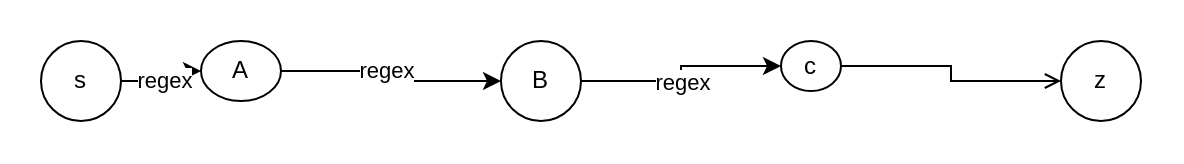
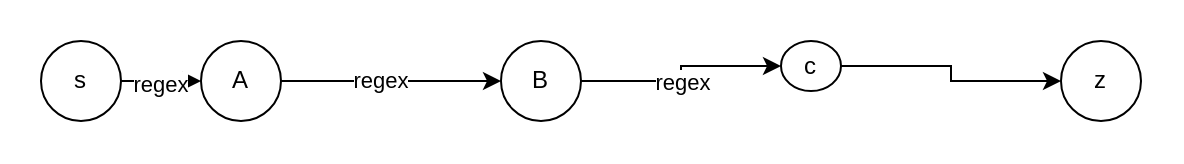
  <mxCell id="0" />
  <mxCell id="1" parent="0" />
  <mxCell id="2" style="edgeStyle=orthogonalEdgeStyle;rounded=0;orthogonalLoop=1;jettySize=auto;html=1;entryX=0;entryY=0.5;entryDx=0;entryDy=0;" parent="1" source="4" target="7" edge="1"><mxGeometry relative="1" as="geometry" /></mxCell>
  <mxCell id="3" value="regex" style="edgeLabel;html=1;align=center;verticalAlign=middle;resizable=0;points=[];" parent="2" vertex="1" connectable="0"><mxGeometry x="-0.103" y="1" relative="1" as="geometry"><mxPoint as="offset" /></mxGeometry></mxCell>
- <mxCell id="4" value="A" style="ellipse;whiteSpace=wrap;html=1;" parent="1" vertex="1"><mxGeometry x="100" y="20" width="40" height="30" as="geometry" /></mxCell>
+ <mxCell id="4" value="A" style="ellipse;whiteSpace=wrap;html=1;" parent="1" vertex="1"><mxGeometry x="100" y="20" width="40" height="40" as="geometry" /></mxCell>
  <mxCell id="5" style="edgeStyle=orthogonalEdgeStyle;rounded=0;orthogonalLoop=1;jettySize=auto;html=1;exitX=1;exitY=0.5;exitDx=0;exitDy=0;entryX=0;entryY=0.5;entryDx=0;entryDy=0;" edge="1" parent="1" source="7" target="9"><mxGeometry relative="1" as="geometry" /></mxCell>
  <mxCell id="6" value="regex" style="edgeLabel;html=1;align=center;verticalAlign=middle;resizable=0;points=[];" vertex="1" connectable="0" parent="5"><mxGeometry x="-0.065" relative="1" as="geometry"><mxPoint as="offset" /></mxGeometry></mxCell>
  <mxCell id="7" value="B" style="ellipse;whiteSpace=wrap;html=1;" parent="1" vertex="1"><mxGeometry x="250" y="20" width="40" height="40" as="geometry" /></mxCell>
- <mxCell id="8" style="edgeStyle=orthogonalEdgeStyle;rounded=0;orthogonalLoop=1;jettySize=auto;html=1;exitX=1;exitY=0.5;exitDx=0;exitDy=0;entryX=0;entryY=0.5;entryDx=0;entryDy=0;endArrow=open;" edge="1" parent="1" source="9" target="10"><mxGeometry relative="1" as="geometry" /></mxCell>
+ <mxCell id="8" style="edgeStyle=orthogonalEdgeStyle;rounded=0;orthogonalLoop=1;jettySize=auto;html=1;exitX=1;exitY=0.5;exitDx=0;exitDy=0;entryX=0;entryY=0.5;entryDx=0;entryDy=0;" edge="1" parent="1" source="9" target="10"><mxGeometry relative="1" as="geometry" /></mxCell>
  <mxCell id="9" value="с" style="ellipse;whiteSpace=wrap;html=1;" vertex="1" parent="1"><mxGeometry x="390" y="20" width="30" height="25" as="geometry" /></mxCell>
  <mxCell id="10" value="z" style="ellipse;whiteSpace=wrap;html=1;" vertex="1" parent="1"><mxGeometry x="530" y="20" width="40" height="40" as="geometry" /></mxCell>
  <mxCell id="11" style="edgeStyle=orthogonalEdgeStyle;rounded=0;orthogonalLoop=1;jettySize=auto;html=1;entryX=0;entryY=0.5;entryDx=0;entryDy=0;" edge="1" parent="1" source="13" target="4"><mxGeometry relative="1" as="geometry" /></mxCell>
  <mxCell id="12" value="regex" style="edgeLabel;html=1;align=center;verticalAlign=middle;resizable=0;points=[];" vertex="1" connectable="0" parent="11"><mxGeometry x="-0.057" y="-1" relative="1" as="geometry"><mxPoint as="offset" /></mxGeometry></mxCell>
  <mxCell id="13" value="s" style="ellipse;whiteSpace=wrap;html=1;" vertex="1" parent="1"><mxGeometry x="20" y="20" width="40" height="40" as="geometry" /></mxCell>
